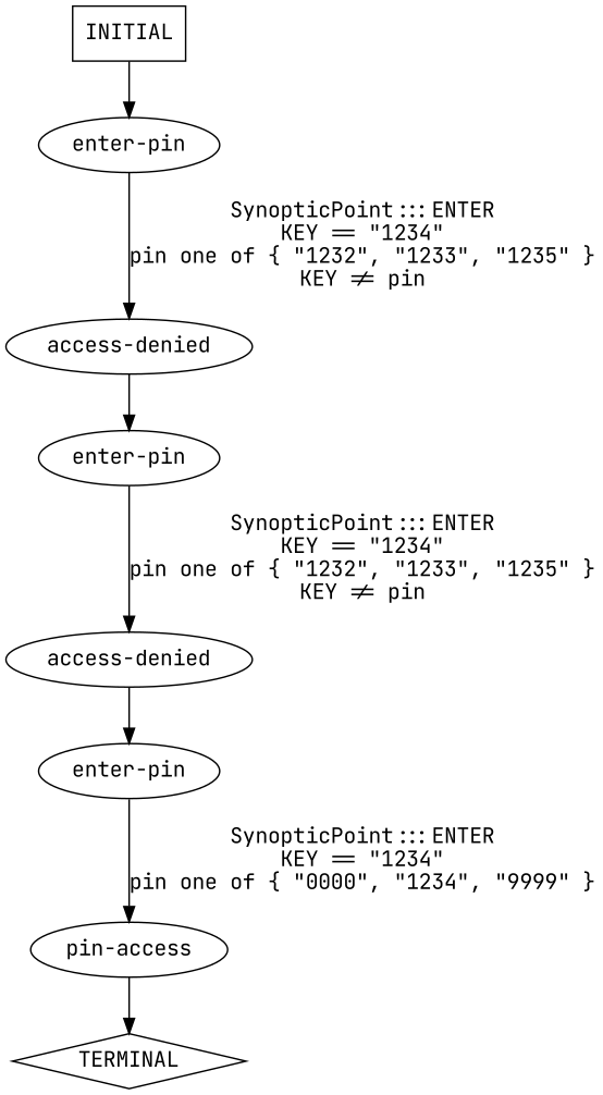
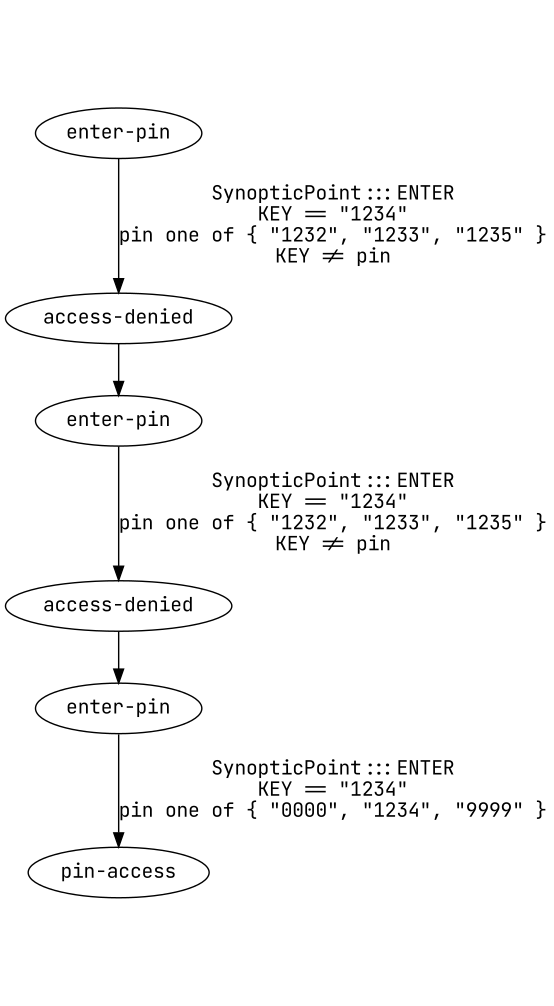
  digraph {
    fontname="JetBrains Mono"
    node [fontname="JetBrains Mono"]
    edge [fontname="JetBrains Mono"]
    n1 [label="access-denied"]
    n2 [label="enter-pin"]
    n3 [label="access-denied"]
    n4 [label="enter-pin"]
    n5 [label="pin-access"]
    n6 [label="enter-pin"]
-   n7 [label=TERMINAL shape=diamond]
-   n8 [label=INITIAL shape=box]
    n1 -> n2
    n2 -> n3 [label="SynopticPoint:::ENTER\nKEY == \"1234\"\npin one of { \"1232\", \"1233\", \"1235\" }\nKEY != pin\n"]
    n3 -> n4
    n4 -> n5 [label="SynopticPoint:::ENTER\nKEY == \"1234\"\npin one of { \"0000\", \"1234\", \"9999\" }\n"]
-   n5 -> n7
    n6 -> n1 [label="SynopticPoint:::ENTER\nKEY == \"1234\"\npin one of { \"1232\", \"1233\", \"1235\" }\nKEY != pin\n"]
-   n8 -> n6
  }
